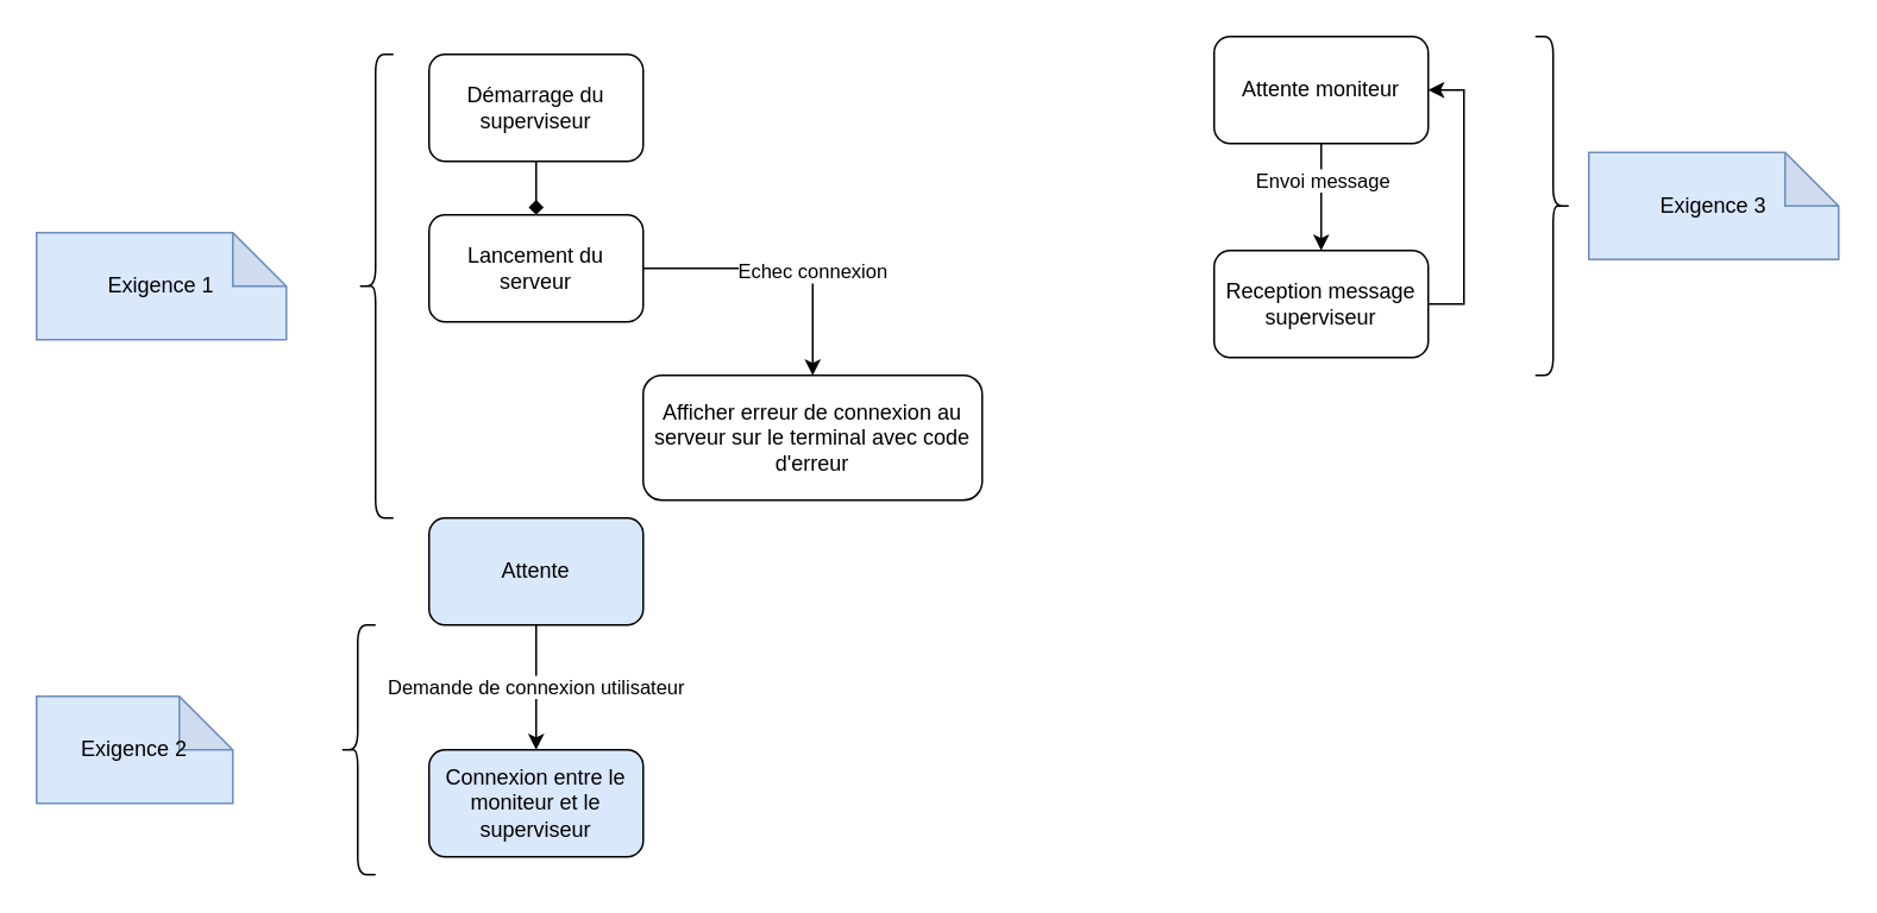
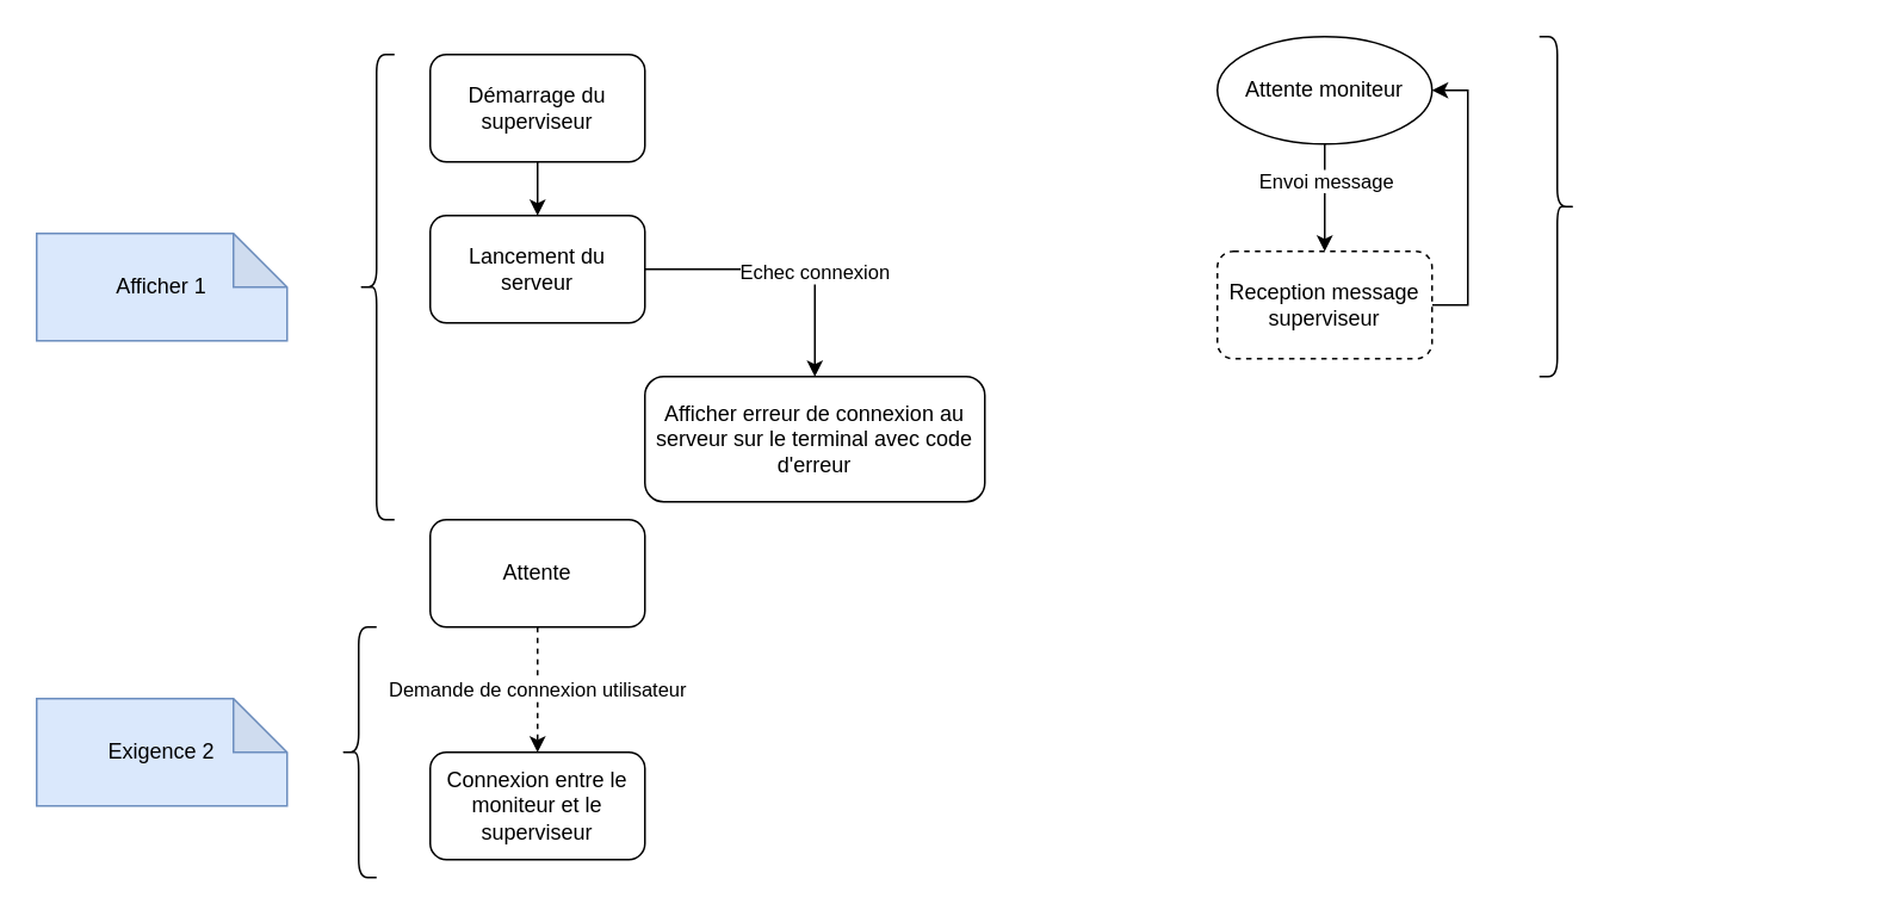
  <mxCell id="0" />
  <mxCell id="1" parent="0" />
- <mxCell id="2" style="edgeStyle=orthogonalEdgeStyle;rounded=0;orthogonalLoop=1;jettySize=auto;html=1;exitX=0.5;exitY=1;exitDx=0;exitDy=0;endArrow=diamond;" edge="1" parent="1" source="3" target="6"><mxGeometry relative="1" as="geometry" /></mxCell>
+ <mxCell id="2" style="edgeStyle=orthogonalEdgeStyle;rounded=0;orthogonalLoop=1;jettySize=auto;html=1;exitX=0.5;exitY=1;exitDx=0;exitDy=0;" edge="1" parent="1" source="3" target="6"><mxGeometry relative="1" as="geometry" /></mxCell>
  <mxCell id="3" value="Démarrage du superviseur" style="rounded=1;whiteSpace=wrap;html=1;" vertex="1" parent="1"><mxGeometry x="240" y="30" width="120" height="60" as="geometry" /></mxCell>
  <mxCell id="4" style="edgeStyle=orthogonalEdgeStyle;rounded=0;orthogonalLoop=1;jettySize=auto;html=1;exitX=1;exitY=0.5;exitDx=0;exitDy=0;entryX=0.5;entryY=0;entryDx=0;entryDy=0;" edge="1" parent="1" source="6" target="7"><mxGeometry relative="1" as="geometry" /></mxCell>
  <mxCell id="5" value="Echec connexion" style="edgeLabel;html=1;align=center;verticalAlign=middle;resizable=0;points=[];" vertex="1" connectable="0" parent="4"><mxGeometry x="0.233" y="-1" relative="1" as="geometry"><mxPoint as="offset" /></mxGeometry></mxCell>
  <mxCell id="6" value="Lancement du serveur" style="rounded=1;whiteSpace=wrap;html=1;" vertex="1" parent="1"><mxGeometry x="240" y="120" width="120" height="60" as="geometry" /></mxCell>
  <mxCell id="7" value="Afficher erreur de connexion au serveur sur le terminal avec code d'erreur" style="rounded=1;whiteSpace=wrap;html=1;" vertex="1" parent="1"><mxGeometry x="360" y="210" width="190" height="70" as="geometry" /></mxCell>
- <mxCell id="8" value="Demande de connexion utilisateur" style="edgeStyle=orthogonalEdgeStyle;rounded=0;orthogonalLoop=1;jettySize=auto;html=1;exitX=0.5;exitY=1;exitDx=0;exitDy=0;entryX=0.5;entryY=0;entryDx=0;entryDy=0;" edge="1" parent="1" source="9" target="10"><mxGeometry relative="1" as="geometry" /></mxCell>
- <mxCell id="9" value="Attente" style="rounded=1;whiteSpace=wrap;html=1;fillColor=#dae8fc;" vertex="1" parent="1"><mxGeometry x="240" y="290" width="120" height="60" as="geometry" /></mxCell>
- <mxCell id="10" value="Connexion entre le moniteur et le superviseur" style="rounded=1;whiteSpace=wrap;html=1;fillColor=#dae8fc;" vertex="1" parent="1"><mxGeometry x="240" y="420" width="120" height="60" as="geometry" /></mxCell>
+ <mxCell id="8" value="Demande de connexion utilisateur" style="edgeStyle=orthogonalEdgeStyle;rounded=0;orthogonalLoop=1;jettySize=auto;html=1;exitX=0.5;exitY=1;exitDx=0;exitDy=0;entryX=0.5;entryY=0;entryDx=0;entryDy=0;dashed=1;" edge="1" parent="1" source="9" target="10"><mxGeometry relative="1" as="geometry" /></mxCell>
+ <mxCell id="9" value="Attente" style="rounded=1;whiteSpace=wrap;html=1;" vertex="1" parent="1"><mxGeometry x="240" y="290" width="120" height="60" as="geometry" /></mxCell>
+ <mxCell id="10" value="Connexion entre le moniteur et le superviseur" style="rounded=1;whiteSpace=wrap;html=1;" vertex="1" parent="1"><mxGeometry x="240" y="420" width="120" height="60" as="geometry" /></mxCell>
  <mxCell id="11" value="" style="shape=curlyBracket;whiteSpace=wrap;html=1;rounded=1;labelPosition=left;verticalLabelPosition=middle;align=right;verticalAlign=middle;" vertex="1" parent="1"><mxGeometry x="200" y="30" width="20" height="260" as="geometry" /></mxCell>
- <mxCell id="12" value="Exigence 1" style="shape=note;whiteSpace=wrap;html=1;backgroundOutline=1;darkOpacity=0.05;fillColor=#dae8fc;strokeColor=#6c8ebf;" vertex="1" parent="1"><mxGeometry x="20" y="130" width="140" height="60" as="geometry" /></mxCell>
+ <mxCell id="12" value="Afficher 1" style="shape=note;whiteSpace=wrap;html=1;backgroundOutline=1;darkOpacity=0.05;fillColor=#dae8fc;strokeColor=#6c8ebf;" vertex="1" parent="1"><mxGeometry x="20" y="130" width="140" height="60" as="geometry" /></mxCell>
  <mxCell id="13" value="" style="shape=curlyBracket;whiteSpace=wrap;html=1;rounded=1;labelPosition=left;verticalLabelPosition=middle;align=right;verticalAlign=middle;" vertex="1" parent="1"><mxGeometry x="190" y="350" width="20" height="140" as="geometry" /></mxCell>
- <mxCell id="14" value="Exigence 2" style="shape=note;whiteSpace=wrap;html=1;backgroundOutline=1;darkOpacity=0.05;fillColor=#dae8fc;strokeColor=#6c8ebf;" vertex="1" parent="1"><mxGeometry x="20" y="390" width="110" height="60" as="geometry" /></mxCell>
+ <mxCell id="14" value="Exigence 2" style="shape=note;whiteSpace=wrap;html=1;backgroundOutline=1;darkOpacity=0.05;fillColor=#dae8fc;strokeColor=#6c8ebf;" vertex="1" parent="1"><mxGeometry x="20" y="390" width="140" height="60" as="geometry" /></mxCell>
  <mxCell id="15" style="edgeStyle=orthogonalEdgeStyle;rounded=0;orthogonalLoop=1;jettySize=auto;html=1;exitX=0.5;exitY=1;exitDx=0;exitDy=0;entryX=0.5;entryY=0;entryDx=0;entryDy=0;" edge="1" parent="1" source="17" target="19"><mxGeometry relative="1" as="geometry" /></mxCell>
  <mxCell id="16" value="Envoi message" style="edgeLabel;html=1;align=center;verticalAlign=middle;resizable=0;points=[];" vertex="1" connectable="0" parent="15"><mxGeometry x="-0.32" relative="1" as="geometry"><mxPoint as="offset" /></mxGeometry></mxCell>
- <mxCell id="17" value="Attente moniteur" style="rounded=1;whiteSpace=wrap;html=1;" vertex="1" parent="1"><mxGeometry x="680" y="20" width="120" height="60" as="geometry" /></mxCell>
+ <mxCell id="17" value="Attente moniteur" style="ellipse;whiteSpace=wrap;html=1;" vertex="1" parent="1"><mxGeometry x="680" y="20" width="120" height="60" as="geometry" /></mxCell>
  <mxCell id="18" style="edgeStyle=orthogonalEdgeStyle;rounded=0;orthogonalLoop=1;jettySize=auto;html=1;exitX=1;exitY=0.5;exitDx=0;exitDy=0;entryX=1;entryY=0.5;entryDx=0;entryDy=0;" edge="1" parent="1" source="19" target="17"><mxGeometry relative="1" as="geometry" /></mxCell>
- <mxCell id="19" value="Reception message superviseur" style="rounded=1;whiteSpace=wrap;html=1;" vertex="1" parent="1"><mxGeometry x="680" y="140" width="120" height="60" as="geometry" /></mxCell>
+ <mxCell id="19" value="Reception message superviseur" style="rounded=1;whiteSpace=wrap;html=1;dashed=1;" vertex="1" parent="1"><mxGeometry x="680" y="140" width="120" height="60" as="geometry" /></mxCell>
  <mxCell id="20" value="" style="shape=curlyBracket;whiteSpace=wrap;html=1;rounded=1;flipH=1;labelPosition=right;verticalLabelPosition=middle;align=left;verticalAlign=middle;" vertex="1" parent="1"><mxGeometry x="860" y="20" width="20" height="190" as="geometry" /></mxCell>
- <mxCell id="21" value="Exigence 3" style="shape=note;whiteSpace=wrap;html=1;backgroundOutline=1;darkOpacity=0.05;fillColor=#dae8fc;strokeColor=#6c8ebf;" vertex="1" parent="1"><mxGeometry x="890" y="85" width="140" height="60" as="geometry" /></mxCell>
